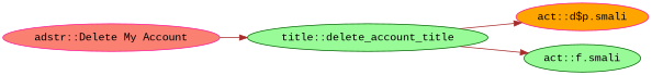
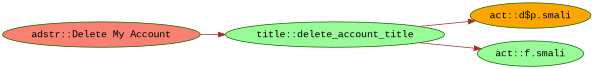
  digraph {
    fontname="Liberation Mono"
    rankdir=LR
    node [color=deeppink fillcolor=palegreen fontname="Liberation Mono" style=filled]
    edge [color=brown fontname="Liberation Mono"]
-   "adstr::Delete My Account" [fillcolor=salmon]
+   "adstr::Delete My Account" [color=darkgreen fillcolor=salmon]
    n2 [color=darkgreen label="title::delete_account_title"]
-   "act::d$p.smali" [fillcolor=orange]
+   "act::d$p.smali" [color=darkgreen fillcolor=orange]
    "act::f.smali" [color=darkgreen]
    "adstr::Delete My Account" -> n2
    n2 -> "act::d$p.smali"
    n2 -> "act::f.smali"
  }
